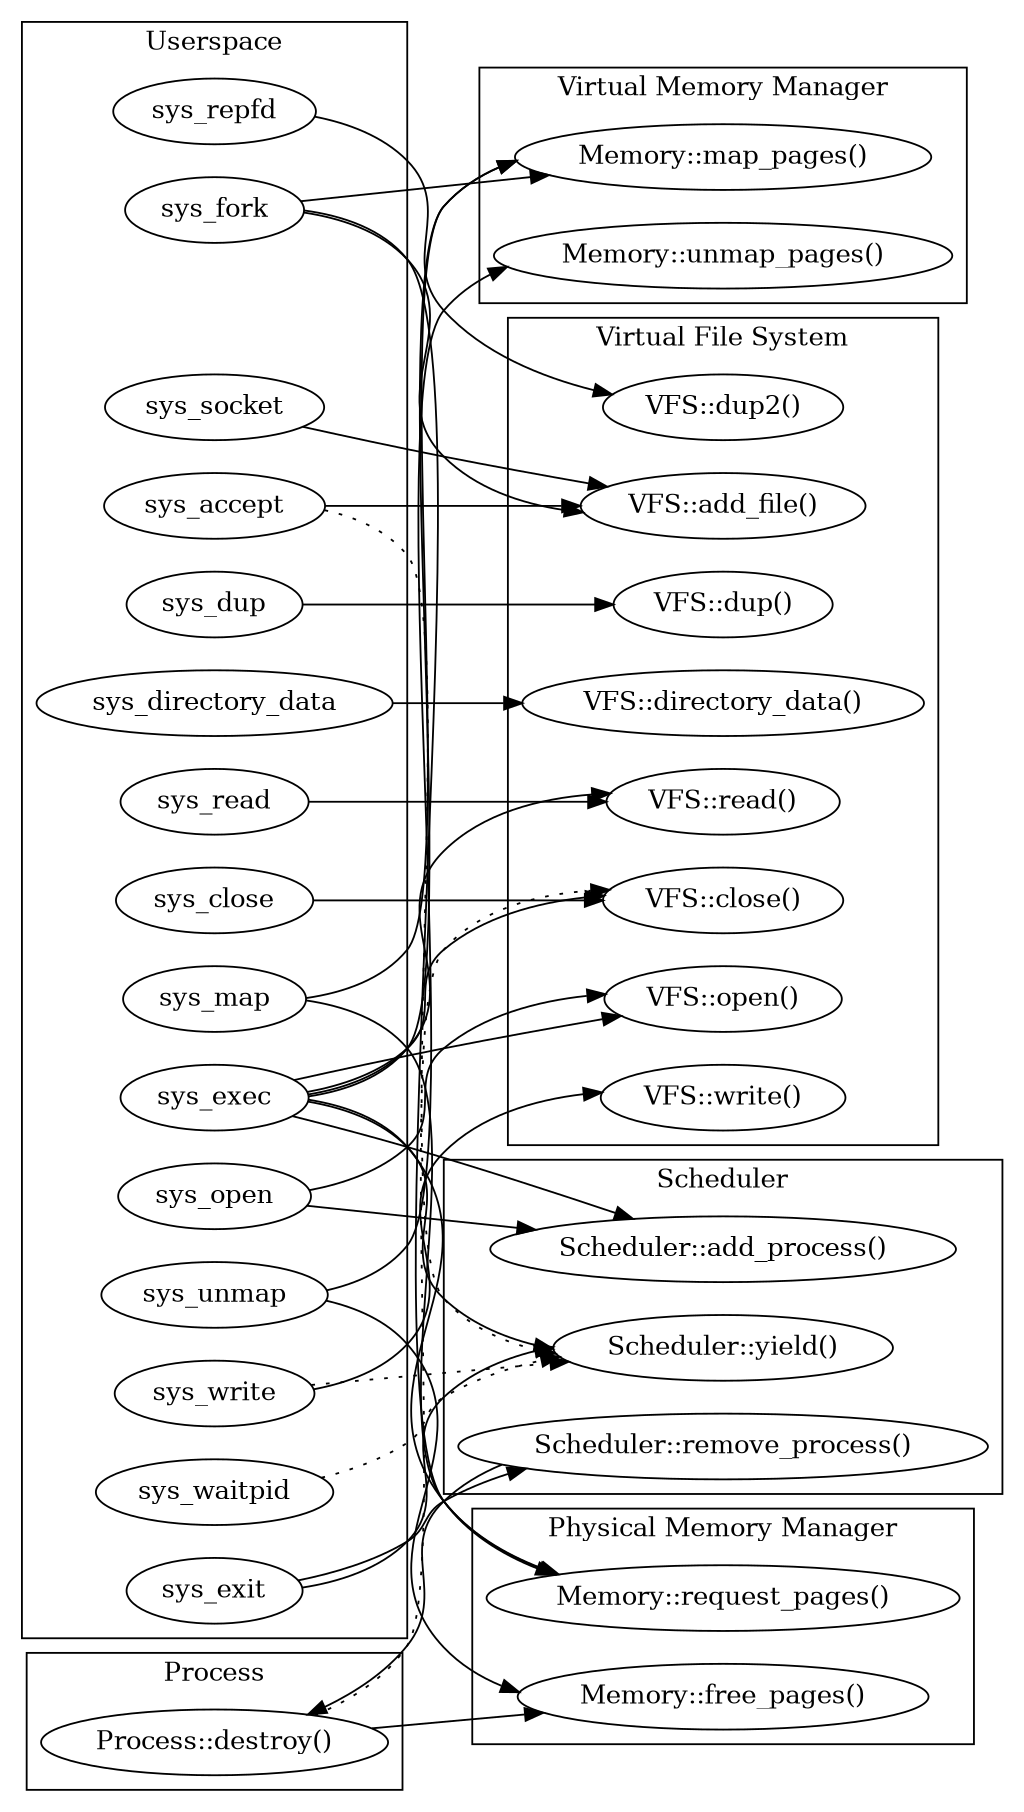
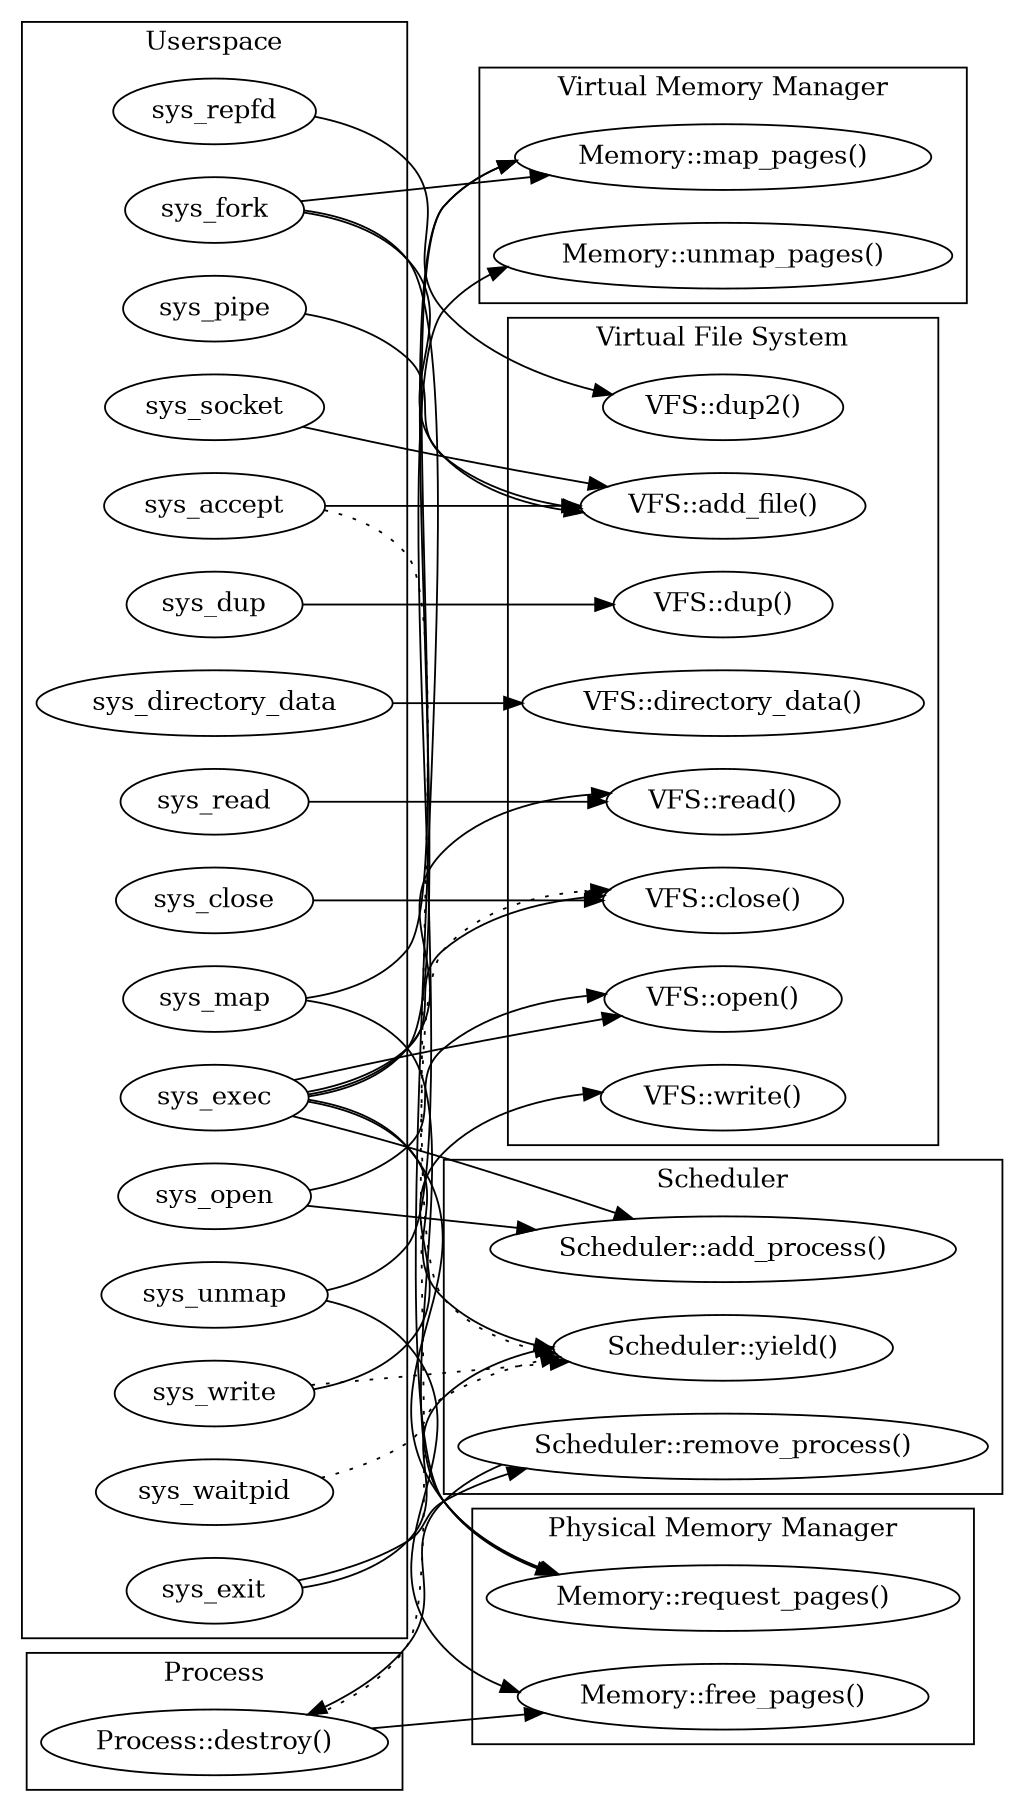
  digraph {
    rankdir=LR
    sys_open
    sys_close
    sys_read
    sys_write
    sys_exit
    sys_map
    sys_unmap
    sys_waitpid
    sys_fork
    sys_exec
    sys_repfd
+   sys_pipe
    sys_dup
    sys_socket
    sys_accept
    sys_directory_data
    "VFS::open()"
    "VFS::close()"
    "VFS::read()"
    "VFS::write()"
    "VFS::add_file()"
    "VFS::dup2()"
    "VFS::dup()"
    "VFS::directory_data()"
    "Scheduler::yield()"
    "Scheduler::remove_process()"
    "Scheduler::add_process()"
    "Process::destroy()"
    "Memory::request_pages()"
    "Memory::free_pages()"
    "Memory::map_pages()"
    "Memory::unmap_pages()"
    subgraph cluster_1 {
      label=Userspace
      sys_open
      sys_close
      sys_read
      sys_write
      sys_exit
      sys_map
      sys_unmap
      sys_waitpid
      sys_fork
      sys_exec
      sys_repfd
+     sys_pipe
      sys_dup
      sys_socket
      sys_accept
      sys_directory_data
    }
    subgraph cluster_2 {
      label="Virtual File System"
      "VFS::open()"
      "VFS::close()"
      "VFS::read()"
      "VFS::write()"
      "VFS::add_file()"
      "VFS::dup2()"
      "VFS::dup()"
      "VFS::directory_data()"
    }
    subgraph cluster_3 {
      label=Scheduler
      "Scheduler::yield()"
      "Scheduler::remove_process()"
      "Scheduler::add_process()"
    }
    subgraph cluster_4 {
      label=Process
      "Process::destroy()"
    }
    subgraph cluster_5 {
      label="Physical Memory Manager"
      "Memory::request_pages()"
      "Memory::free_pages()"
    }
    subgraph cluster_6 {
      label="Virtual Memory Manager"
      "Memory::map_pages()"
      "Memory::unmap_pages()"
    }
    sys_open -> "VFS::open()"
    sys_open -> "Scheduler::add_process()"
    sys_close -> "VFS::close()"
    sys_read -> "VFS::read()"
    sys_write -> "VFS::write()"
    sys_write -> "Scheduler::yield()" [style=dotted]
    sys_exit -> "Scheduler::yield()"
    sys_exit -> "Scheduler::remove_process()"
    sys_map -> "Memory::request_pages()"
    sys_map -> "Memory::map_pages()"
    sys_unmap -> "Memory::free_pages()"
    sys_unmap -> "Memory::unmap_pages()"
    sys_waitpid -> "Scheduler::yield()" [style=dotted]
    sys_fork -> "VFS::add_file()"
    sys_fork -> "Memory::request_pages()"
    sys_fork -> "Memory::map_pages()"
    sys_exec -> "VFS::open()"
    sys_exec -> "VFS::close()"
    sys_exec -> "VFS::read()"
    sys_exec -> "Scheduler::yield()"
    sys_exec -> "Scheduler::add_process()"
    sys_exec -> "Memory::request_pages()"
    sys_exec -> "Memory::map_pages()"
    sys_repfd -> "VFS::dup2()"
+   sys_pipe -> "VFS::add_file()"
    sys_dup -> "VFS::dup()"
    sys_socket -> "VFS::add_file()"
    sys_accept -> "VFS::add_file()"
    sys_accept -> "Scheduler::yield()" [style=dotted]
    sys_directory_data -> "VFS::directory_data()"
    "Scheduler::remove_process()" -> "Process::destroy()"
    "Process::destroy()" -> "VFS::close()" [style=dotted]
    "Process::destroy()" -> "Memory::free_pages()"
  }
